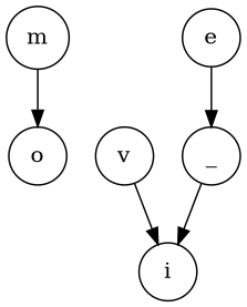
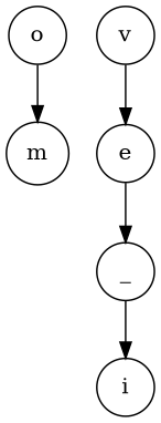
  digraph {
    node [color=black shape=circle]
    m
    o
    v
    e
    _
    i
-   m -> o
-   v -> i
+   o -> m
+   v -> e
    e -> _
    _ -> i
  }
